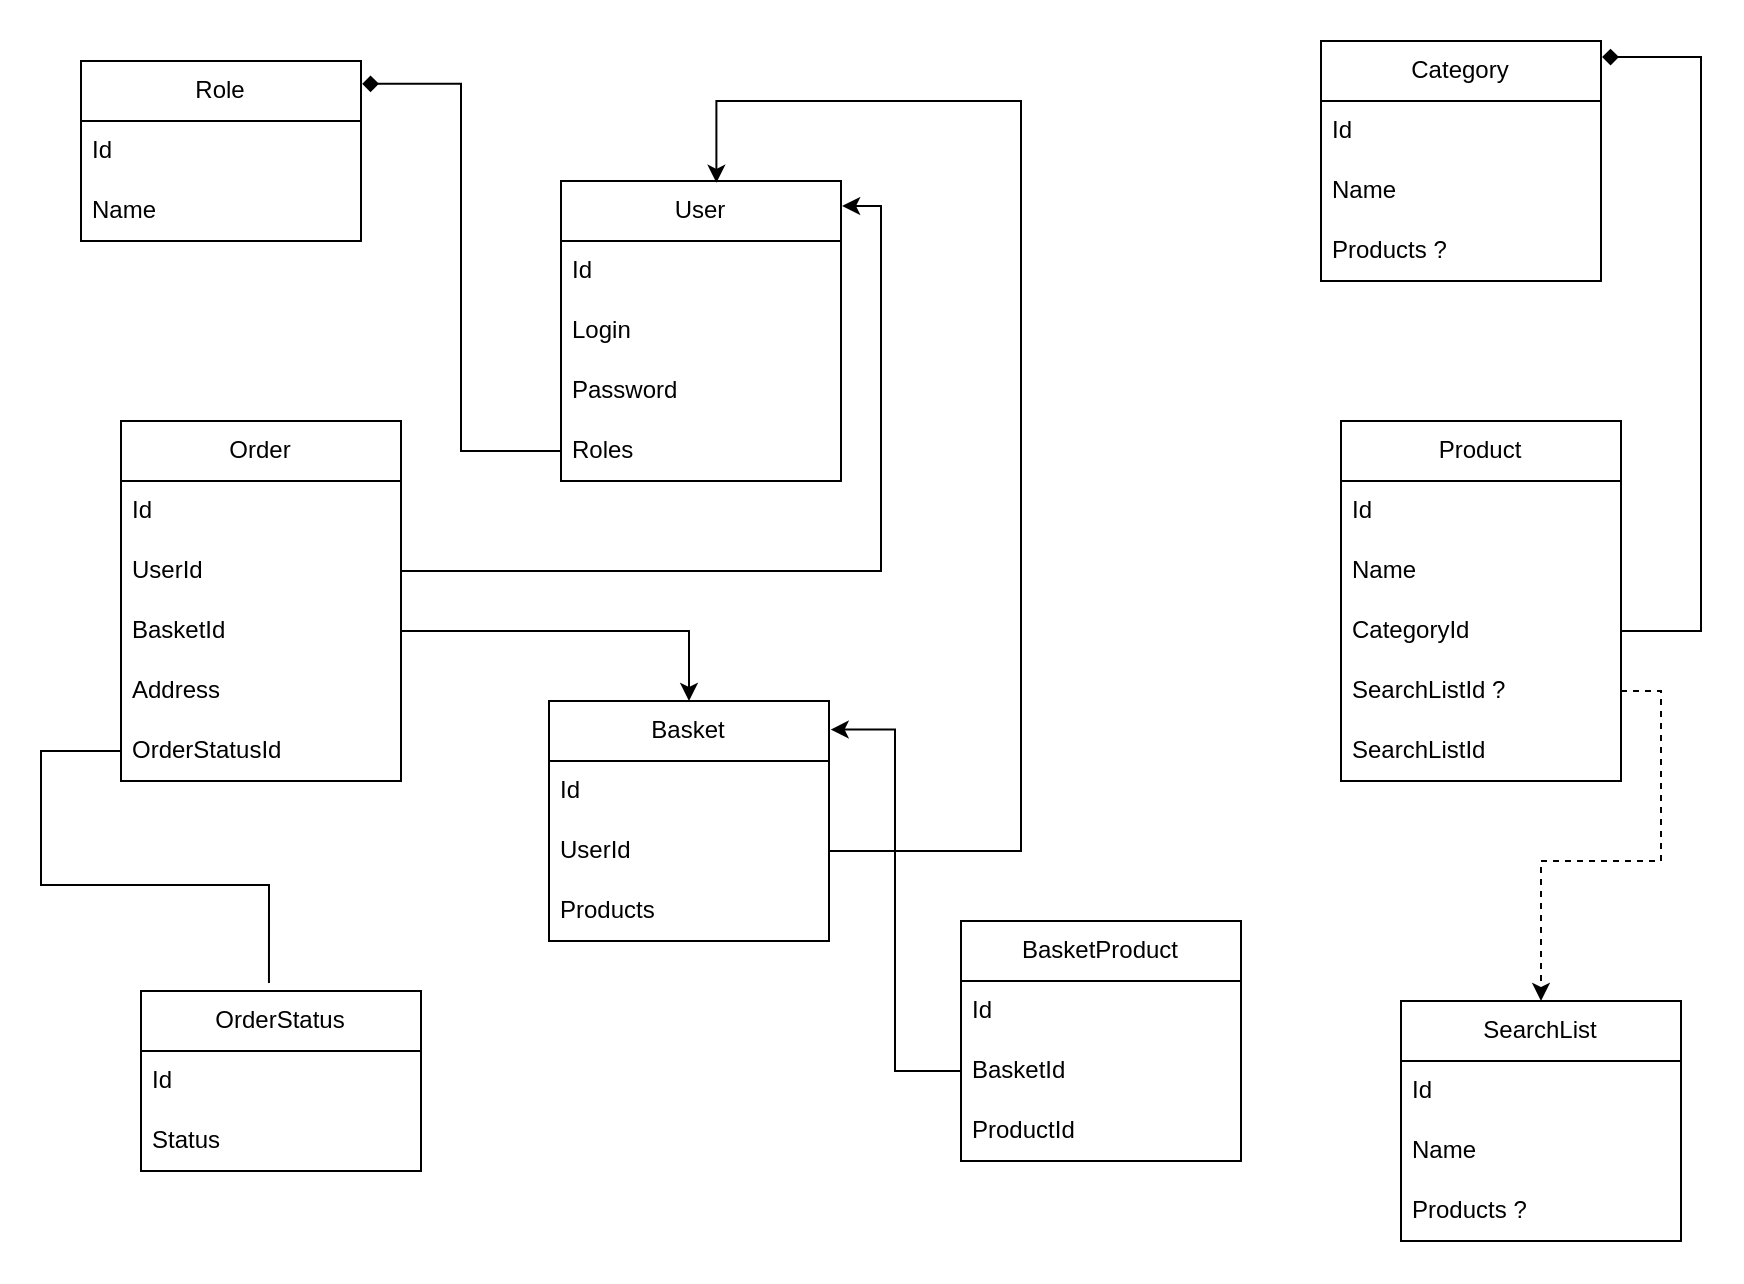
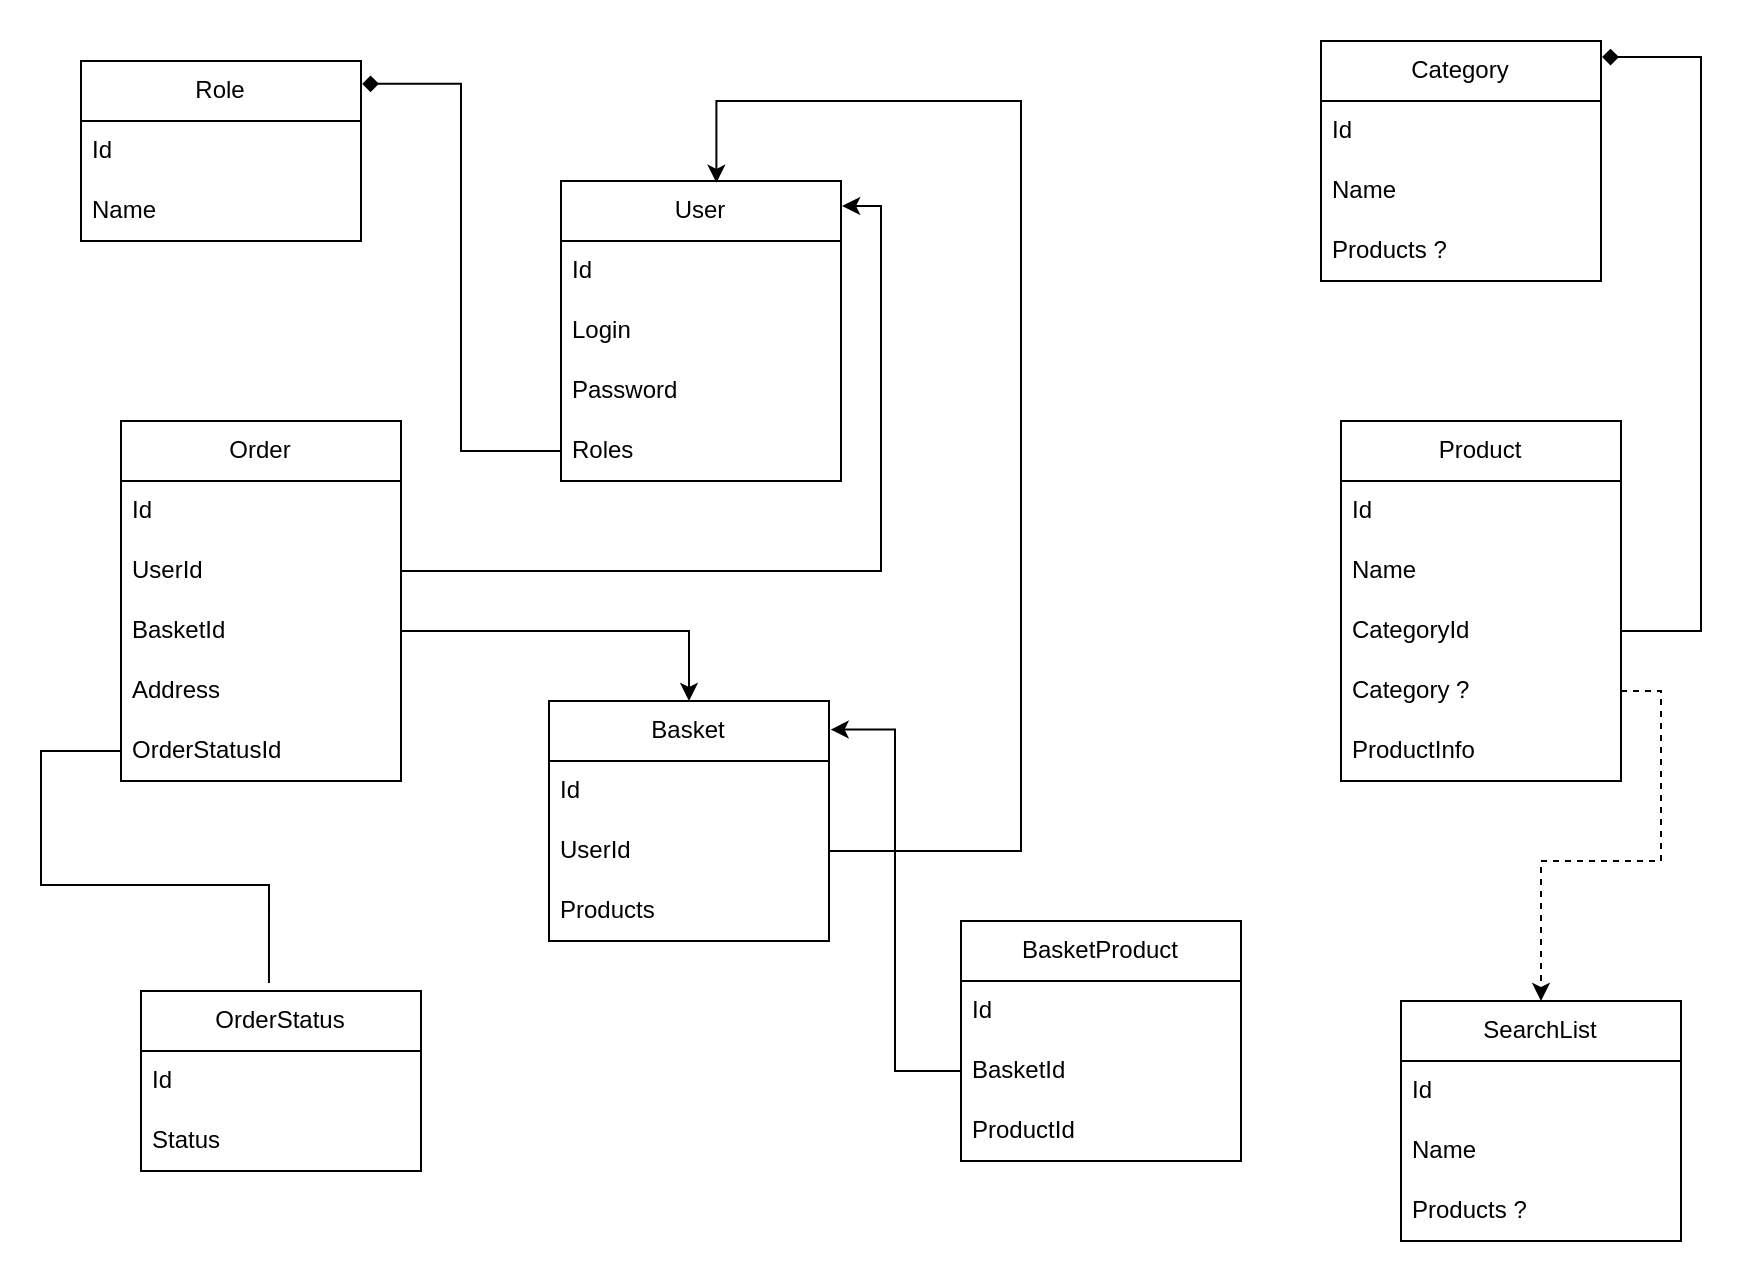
  <mxCell id="0" />
  <mxCell id="1" parent="0" />
  <mxCell id="2" value="Role" style="swimlane;fontStyle=0;childLayout=stackLayout;horizontal=1;startSize=30;horizontalStack=0;resizeParent=1;resizeParentMax=0;resizeLast=0;collapsible=1;marginBottom=0;whiteSpace=wrap;html=1;" vertex="1" parent="1"><mxGeometry x="40" y="30" width="140" height="90" as="geometry" /></mxCell>
  <mxCell id="3" value="Id" style="text;strokeColor=none;fillColor=none;align=left;verticalAlign=middle;spacingLeft=4;spacingRight=4;overflow=hidden;points=[[0,0.5],[1,0.5]];portConstraint=eastwest;rotatable=0;whiteSpace=wrap;html=1;" vertex="1" parent="2"><mxGeometry y="30" width="140" height="30" as="geometry" /></mxCell>
  <mxCell id="4" value="Name" style="text;strokeColor=none;fillColor=none;align=left;verticalAlign=middle;spacingLeft=4;spacingRight=4;overflow=hidden;points=[[0,0.5],[1,0.5]];portConstraint=eastwest;rotatable=0;whiteSpace=wrap;html=1;" vertex="1" parent="2"><mxGeometry y="60" width="140" height="30" as="geometry" /></mxCell>
  <mxCell id="5" value="User" style="swimlane;fontStyle=0;childLayout=stackLayout;horizontal=1;startSize=30;horizontalStack=0;resizeParent=1;resizeParentMax=0;resizeLast=0;collapsible=1;marginBottom=0;whiteSpace=wrap;html=1;" vertex="1" parent="1"><mxGeometry x="280" y="90" width="140" height="150" as="geometry" /></mxCell>
  <mxCell id="6" value="Id" style="text;strokeColor=none;fillColor=none;align=left;verticalAlign=middle;spacingLeft=4;spacingRight=4;overflow=hidden;points=[[0,0.5],[1,0.5]];portConstraint=eastwest;rotatable=0;whiteSpace=wrap;html=1;" vertex="1" parent="5"><mxGeometry y="30" width="140" height="30" as="geometry" /></mxCell>
  <mxCell id="7" value="Login" style="text;strokeColor=none;fillColor=none;align=left;verticalAlign=middle;spacingLeft=4;spacingRight=4;overflow=hidden;points=[[0,0.5],[1,0.5]];portConstraint=eastwest;rotatable=0;whiteSpace=wrap;html=1;" vertex="1" parent="5"><mxGeometry y="60" width="140" height="30" as="geometry" /></mxCell>
  <mxCell id="8" value="Password" style="text;strokeColor=none;fillColor=none;align=left;verticalAlign=middle;spacingLeft=4;spacingRight=4;overflow=hidden;points=[[0,0.5],[1,0.5]];portConstraint=eastwest;rotatable=0;whiteSpace=wrap;html=1;" vertex="1" parent="5"><mxGeometry y="90" width="140" height="30" as="geometry" /></mxCell>
  <mxCell id="9" value="Roles" style="text;strokeColor=none;fillColor=none;align=left;verticalAlign=middle;spacingLeft=4;spacingRight=4;overflow=hidden;points=[[0,0.5],[1,0.5]];portConstraint=eastwest;rotatable=0;whiteSpace=wrap;html=1;" vertex="1" parent="5"><mxGeometry y="120" width="140" height="30" as="geometry" /></mxCell>
  <mxCell id="10" value="Category" style="swimlane;fontStyle=0;childLayout=stackLayout;horizontal=1;startSize=30;horizontalStack=0;resizeParent=1;resizeParentMax=0;resizeLast=0;collapsible=1;marginBottom=0;whiteSpace=wrap;html=1;" vertex="1" parent="1"><mxGeometry x="660" y="20" width="140" height="120" as="geometry" /></mxCell>
  <mxCell id="11" value="Id" style="text;strokeColor=none;fillColor=none;align=left;verticalAlign=middle;spacingLeft=4;spacingRight=4;overflow=hidden;points=[[0,0.5],[1,0.5]];portConstraint=eastwest;rotatable=0;whiteSpace=wrap;html=1;" vertex="1" parent="10"><mxGeometry y="30" width="140" height="30" as="geometry" /></mxCell>
  <mxCell id="12" value="Name" style="text;strokeColor=none;fillColor=none;align=left;verticalAlign=middle;spacingLeft=4;spacingRight=4;overflow=hidden;points=[[0,0.5],[1,0.5]];portConstraint=eastwest;rotatable=0;whiteSpace=wrap;html=1;" vertex="1" parent="10"><mxGeometry y="60" width="140" height="30" as="geometry" /></mxCell>
  <mxCell id="13" value="Products ?" style="text;strokeColor=none;fillColor=none;align=left;verticalAlign=middle;spacingLeft=4;spacingRight=4;overflow=hidden;points=[[0,0.5],[1,0.5]];portConstraint=eastwest;rotatable=0;whiteSpace=wrap;html=1;" vertex="1" parent="10"><mxGeometry y="90" width="140" height="30" as="geometry" /></mxCell>
  <mxCell id="14" value="Product" style="swimlane;fontStyle=0;childLayout=stackLayout;horizontal=1;startSize=30;horizontalStack=0;resizeParent=1;resizeParentMax=0;resizeLast=0;collapsible=1;marginBottom=0;whiteSpace=wrap;html=1;" vertex="1" parent="1"><mxGeometry x="670" y="210" width="140" height="180" as="geometry" /></mxCell>
  <mxCell id="15" value="Id" style="text;strokeColor=none;fillColor=none;align=left;verticalAlign=middle;spacingLeft=4;spacingRight=4;overflow=hidden;points=[[0,0.5],[1,0.5]];portConstraint=eastwest;rotatable=0;whiteSpace=wrap;html=1;" vertex="1" parent="14"><mxGeometry y="30" width="140" height="30" as="geometry" /></mxCell>
  <mxCell id="16" value="Name" style="text;strokeColor=none;fillColor=none;align=left;verticalAlign=middle;spacingLeft=4;spacingRight=4;overflow=hidden;points=[[0,0.5],[1,0.5]];portConstraint=eastwest;rotatable=0;whiteSpace=wrap;html=1;" vertex="1" parent="14"><mxGeometry y="60" width="140" height="30" as="geometry" /></mxCell>
  <mxCell id="17" value="CategoryId" style="text;strokeColor=none;fillColor=none;align=left;verticalAlign=middle;spacingLeft=4;spacingRight=4;overflow=hidden;points=[[0,0.5],[1,0.5]];portConstraint=eastwest;rotatable=0;whiteSpace=wrap;html=1;" vertex="1" parent="14"><mxGeometry y="90" width="140" height="30" as="geometry" /></mxCell>
- <mxCell id="18" value="SearchListId ?" style="text;strokeColor=none;fillColor=none;align=left;verticalAlign=middle;spacingLeft=4;spacingRight=4;overflow=hidden;points=[[0,0.5],[1,0.5]];portConstraint=eastwest;rotatable=0;whiteSpace=wrap;html=1;" vertex="1" parent="14"><mxGeometry y="120" width="140" height="30" as="geometry" /></mxCell>
- <mxCell id="19" value="SearchListId" style="text;strokeColor=none;fillColor=none;align=left;verticalAlign=middle;spacingLeft=4;spacingRight=4;overflow=hidden;points=[[0,0.5],[1,0.5]];portConstraint=eastwest;rotatable=0;whiteSpace=wrap;html=1;" vertex="1" parent="14"><mxGeometry y="150" width="140" height="30" as="geometry" /></mxCell>
+ <mxCell id="18" value="Category ?" style="text;strokeColor=none;fillColor=none;align=left;verticalAlign=middle;spacingLeft=4;spacingRight=4;overflow=hidden;points=[[0,0.5],[1,0.5]];portConstraint=eastwest;rotatable=0;whiteSpace=wrap;html=1;" vertex="1" parent="14"><mxGeometry y="120" width="140" height="30" as="geometry" /></mxCell>
+ <mxCell id="19" value="ProductInfo" style="text;strokeColor=none;fillColor=none;align=left;verticalAlign=middle;spacingLeft=4;spacingRight=4;overflow=hidden;points=[[0,0.5],[1,0.5]];portConstraint=eastwest;rotatable=0;whiteSpace=wrap;html=1;" vertex="1" parent="14"><mxGeometry y="150" width="140" height="30" as="geometry" /></mxCell>
  <mxCell id="20" value="SearchList" style="swimlane;fontStyle=0;childLayout=stackLayout;horizontal=1;startSize=30;horizontalStack=0;resizeParent=1;resizeParentMax=0;resizeLast=0;collapsible=1;marginBottom=0;whiteSpace=wrap;html=1;" vertex="1" parent="1"><mxGeometry x="700" y="500" width="140" height="120" as="geometry" /></mxCell>
  <mxCell id="21" value="Id" style="text;strokeColor=none;fillColor=none;align=left;verticalAlign=middle;spacingLeft=4;spacingRight=4;overflow=hidden;points=[[0,0.5],[1,0.5]];portConstraint=eastwest;rotatable=0;whiteSpace=wrap;html=1;" vertex="1" parent="20"><mxGeometry y="30" width="140" height="30" as="geometry" /></mxCell>
  <mxCell id="22" value="Name" style="text;strokeColor=none;fillColor=none;align=left;verticalAlign=middle;spacingLeft=4;spacingRight=4;overflow=hidden;points=[[0,0.5],[1,0.5]];portConstraint=eastwest;rotatable=0;whiteSpace=wrap;html=1;" vertex="1" parent="20"><mxGeometry y="60" width="140" height="30" as="geometry" /></mxCell>
  <mxCell id="23" value="Products ?" style="text;strokeColor=none;fillColor=none;align=left;verticalAlign=middle;spacingLeft=4;spacingRight=4;overflow=hidden;points=[[0,0.5],[1,0.5]];portConstraint=eastwest;rotatable=0;whiteSpace=wrap;html=1;" vertex="1" parent="20"><mxGeometry y="90" width="140" height="30" as="geometry" /></mxCell>
  <mxCell id="24" value="Basket" style="swimlane;fontStyle=0;childLayout=stackLayout;horizontal=1;startSize=30;horizontalStack=0;resizeParent=1;resizeParentMax=0;resizeLast=0;collapsible=1;marginBottom=0;whiteSpace=wrap;html=1;" vertex="1" parent="1"><mxGeometry x="274" y="350" width="140" height="120" as="geometry" /></mxCell>
  <mxCell id="25" value="Id" style="text;strokeColor=none;fillColor=none;align=left;verticalAlign=middle;spacingLeft=4;spacingRight=4;overflow=hidden;points=[[0,0.5],[1,0.5]];portConstraint=eastwest;rotatable=0;whiteSpace=wrap;html=1;" vertex="1" parent="24"><mxGeometry y="30" width="140" height="30" as="geometry" /></mxCell>
  <mxCell id="26" value="UserId" style="text;strokeColor=none;fillColor=none;align=left;verticalAlign=middle;spacingLeft=4;spacingRight=4;overflow=hidden;points=[[0,0.5],[1,0.5]];portConstraint=eastwest;rotatable=0;whiteSpace=wrap;html=1;" vertex="1" parent="24"><mxGeometry y="60" width="140" height="30" as="geometry" /></mxCell>
  <mxCell id="27" value="Products" style="text;strokeColor=none;fillColor=none;align=left;verticalAlign=middle;spacingLeft=4;spacingRight=4;overflow=hidden;points=[[0,0.5],[1,0.5]];portConstraint=eastwest;rotatable=0;whiteSpace=wrap;html=1;" vertex="1" parent="24"><mxGeometry y="90" width="140" height="30" as="geometry" /></mxCell>
  <mxCell id="28" value="BasketProduct" style="swimlane;fontStyle=0;childLayout=stackLayout;horizontal=1;startSize=30;horizontalStack=0;resizeParent=1;resizeParentMax=0;resizeLast=0;collapsible=1;marginBottom=0;whiteSpace=wrap;html=1;" vertex="1" parent="1"><mxGeometry x="480" y="460" width="140" height="120" as="geometry" /></mxCell>
  <mxCell id="29" value="Id" style="text;strokeColor=none;fillColor=none;align=left;verticalAlign=middle;spacingLeft=4;spacingRight=4;overflow=hidden;points=[[0,0.5],[1,0.5]];portConstraint=eastwest;rotatable=0;whiteSpace=wrap;html=1;" vertex="1" parent="28"><mxGeometry y="30" width="140" height="30" as="geometry" /></mxCell>
  <mxCell id="30" value="BasketId" style="text;strokeColor=none;fillColor=none;align=left;verticalAlign=middle;spacingLeft=4;spacingRight=4;overflow=hidden;points=[[0,0.5],[1,0.5]];portConstraint=eastwest;rotatable=0;whiteSpace=wrap;html=1;" vertex="1" parent="28"><mxGeometry y="60" width="140" height="30" as="geometry" /></mxCell>
  <mxCell id="31" value="ProductId" style="text;strokeColor=none;fillColor=none;align=left;verticalAlign=middle;spacingLeft=4;spacingRight=4;overflow=hidden;points=[[0,0.5],[1,0.5]];portConstraint=eastwest;rotatable=0;whiteSpace=wrap;html=1;" vertex="1" parent="28"><mxGeometry y="90" width="140" height="30" as="geometry" /></mxCell>
  <mxCell id="32" value="Order" style="swimlane;fontStyle=0;childLayout=stackLayout;horizontal=1;startSize=30;horizontalStack=0;resizeParent=1;resizeParentMax=0;resizeLast=0;collapsible=1;marginBottom=0;whiteSpace=wrap;html=1;" vertex="1" parent="1"><mxGeometry x="60" y="210" width="140" height="180" as="geometry" /></mxCell>
  <mxCell id="33" value="Id" style="text;strokeColor=none;fillColor=none;align=left;verticalAlign=middle;spacingLeft=4;spacingRight=4;overflow=hidden;points=[[0,0.5],[1,0.5]];portConstraint=eastwest;rotatable=0;whiteSpace=wrap;html=1;" vertex="1" parent="32"><mxGeometry y="30" width="140" height="30" as="geometry" /></mxCell>
  <mxCell id="34" value="UserId" style="text;strokeColor=none;fillColor=none;align=left;verticalAlign=middle;spacingLeft=4;spacingRight=4;overflow=hidden;points=[[0,0.5],[1,0.5]];portConstraint=eastwest;rotatable=0;whiteSpace=wrap;html=1;" vertex="1" parent="32"><mxGeometry y="60" width="140" height="30" as="geometry" /></mxCell>
  <mxCell id="35" value="BasketId" style="text;strokeColor=none;fillColor=none;align=left;verticalAlign=middle;spacingLeft=4;spacingRight=4;overflow=hidden;points=[[0,0.5],[1,0.5]];portConstraint=eastwest;rotatable=0;whiteSpace=wrap;html=1;" vertex="1" parent="32"><mxGeometry y="90" width="140" height="30" as="geometry" /></mxCell>
  <mxCell id="36" value="Address" style="text;strokeColor=none;fillColor=none;align=left;verticalAlign=middle;spacingLeft=4;spacingRight=4;overflow=hidden;points=[[0,0.5],[1,0.5]];portConstraint=eastwest;rotatable=0;whiteSpace=wrap;html=1;" vertex="1" parent="32"><mxGeometry y="120" width="140" height="30" as="geometry" /></mxCell>
  <mxCell id="37" value="OrderStatusId" style="text;strokeColor=none;fillColor=none;align=left;verticalAlign=middle;spacingLeft=4;spacingRight=4;overflow=hidden;points=[[0,0.5],[1,0.5]];portConstraint=eastwest;rotatable=0;whiteSpace=wrap;html=1;" vertex="1" parent="32"><mxGeometry y="150" width="140" height="30" as="geometry" /></mxCell>
  <mxCell id="38" value="OrderStatus" style="swimlane;fontStyle=0;childLayout=stackLayout;horizontal=1;startSize=30;horizontalStack=0;resizeParent=1;resizeParentMax=0;resizeLast=0;collapsible=1;marginBottom=0;whiteSpace=wrap;html=1;" vertex="1" parent="1"><mxGeometry x="70" y="495" width="140" height="90" as="geometry" /></mxCell>
  <mxCell id="39" value="Id" style="text;strokeColor=none;fillColor=none;align=left;verticalAlign=middle;spacingLeft=4;spacingRight=4;overflow=hidden;points=[[0,0.5],[1,0.5]];portConstraint=eastwest;rotatable=0;whiteSpace=wrap;html=1;" vertex="1" parent="38"><mxGeometry y="30" width="140" height="30" as="geometry" /></mxCell>
  <mxCell id="40" value="Status" style="text;strokeColor=none;fillColor=none;align=left;verticalAlign=middle;spacingLeft=4;spacingRight=4;overflow=hidden;points=[[0,0.5],[1,0.5]];portConstraint=eastwest;rotatable=0;whiteSpace=wrap;html=1;" vertex="1" parent="38"><mxGeometry y="60" width="140" height="30" as="geometry" /></mxCell>
  <mxCell id="41" style="edgeStyle=orthogonalEdgeStyle;rounded=0;orthogonalLoop=1;jettySize=auto;html=1;entryX=1.004;entryY=0.127;entryDx=0;entryDy=0;entryPerimeter=0;endArrow=diamond;" edge="1" parent="1" source="9" target="2"><mxGeometry relative="1" as="geometry" /></mxCell>
  <mxCell id="42" style="edgeStyle=orthogonalEdgeStyle;rounded=0;orthogonalLoop=1;jettySize=auto;html=1;entryX=0.457;entryY=-0.045;entryDx=0;entryDy=0;entryPerimeter=0;endArrow=none;" edge="1" parent="1" source="37" target="38"><mxGeometry relative="1" as="geometry"><Array as="points"><mxPoint x="20" y="375" /><mxPoint x="20" y="442" /><mxPoint x="134" y="442" /></Array></mxGeometry></mxCell>
  <mxCell id="43" style="edgeStyle=orthogonalEdgeStyle;rounded=0;orthogonalLoop=1;jettySize=auto;html=1;entryX=0.5;entryY=0;entryDx=0;entryDy=0;" edge="1" parent="1" source="35" target="24"><mxGeometry relative="1" as="geometry" /></mxCell>
  <mxCell id="44" style="edgeStyle=orthogonalEdgeStyle;rounded=0;orthogonalLoop=1;jettySize=auto;html=1;entryX=1.004;entryY=0.083;entryDx=0;entryDy=0;entryPerimeter=0;" edge="1" parent="1" source="34" target="5"><mxGeometry relative="1" as="geometry" /></mxCell>
  <mxCell id="45" style="edgeStyle=orthogonalEdgeStyle;rounded=0;orthogonalLoop=1;jettySize=auto;html=1;entryX=1.006;entryY=0.119;entryDx=0;entryDy=0;entryPerimeter=0;" edge="1" parent="1" source="30" target="24"><mxGeometry relative="1" as="geometry" /></mxCell>
  <mxCell id="46" style="edgeStyle=orthogonalEdgeStyle;rounded=0;orthogonalLoop=1;jettySize=auto;html=1;entryX=1.004;entryY=0.067;entryDx=0;entryDy=0;entryPerimeter=0;endArrow=diamond;" edge="1" parent="1" source="17" target="10"><mxGeometry relative="1" as="geometry"><Array as="points"><mxPoint x="850" y="315" /><mxPoint x="850" y="28" /></Array></mxGeometry></mxCell>
  <mxCell id="47" style="edgeStyle=orthogonalEdgeStyle;rounded=0;orthogonalLoop=1;jettySize=auto;html=1;entryX=0.5;entryY=0;entryDx=0;entryDy=0;dashed=1;" edge="1" parent="1" source="18" target="20"><mxGeometry relative="1" as="geometry" /></mxCell>
  <mxCell id="48" style="edgeStyle=orthogonalEdgeStyle;rounded=0;orthogonalLoop=1;jettySize=auto;html=1;entryX=0.555;entryY=0.006;entryDx=0;entryDy=0;entryPerimeter=0;" edge="1" parent="1" source="26" target="5"><mxGeometry relative="1" as="geometry"><Array as="points"><mxPoint x="510" y="425" /><mxPoint x="510" y="50" /><mxPoint x="358" y="50" /></Array></mxGeometry></mxCell>
